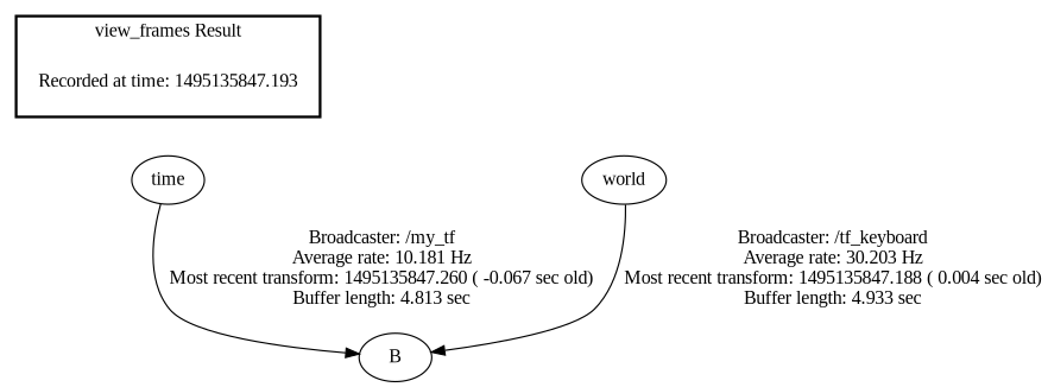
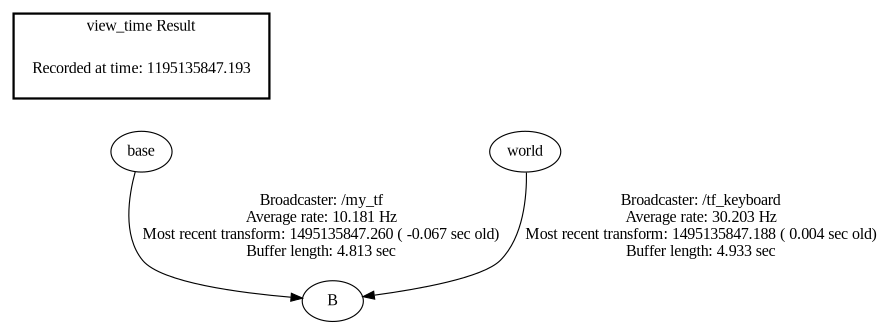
  digraph {
    fontname="Liberation Serif"
    node [fontname="Liberation Serif"]
    edge [fontname="Liberation Serif"]
-   "Recorded at time: 1495135847.193" [shape=plaintext]
-   base [label=time]
+   "Recorded at time: 1495135847.193" [shape=plaintext label="Recorded at time: 1195135847.193"]
+   base
    world
    B
    subgraph cluster_1 {
      color=black
-     label="view_frames Result"
+     label="view_time Result"
      style=bold
      "Recorded at time: 1495135847.193"
    }
    "Recorded at time: 1495135847.193" -> base [style=invis]
    base -> B [label="Broadcaster: /my_tf\nAverage rate: 10.181 Hz\nMost recent transform: 1495135847.260 ( -0.067 sec old)\nBuffer length: 4.813 sec\n"]
    world -> B [label="Broadcaster: /tf_keyboard\nAverage rate: 30.203 Hz\nMost recent transform: 1495135847.188 ( 0.004 sec old)\nBuffer length: 4.933 sec\n"]
  }
